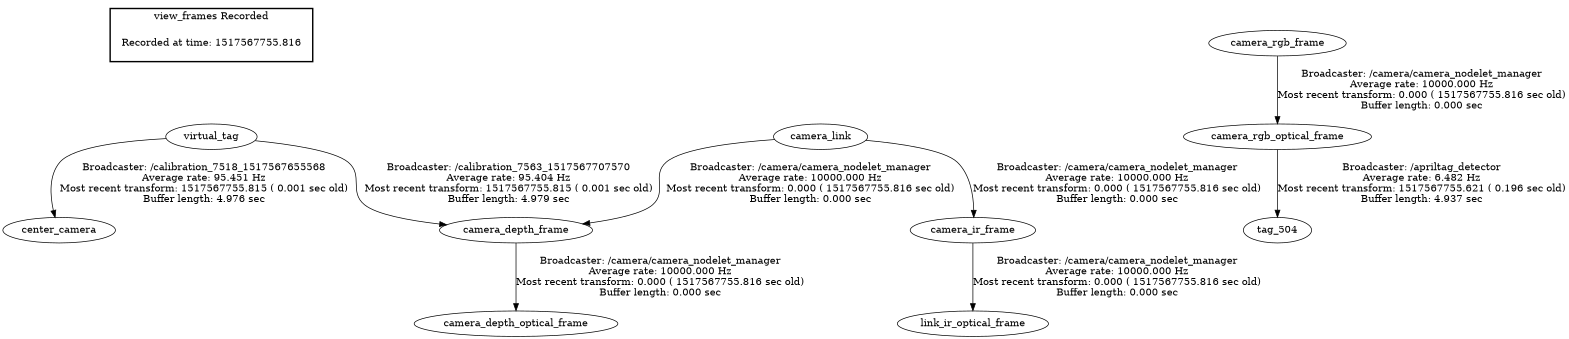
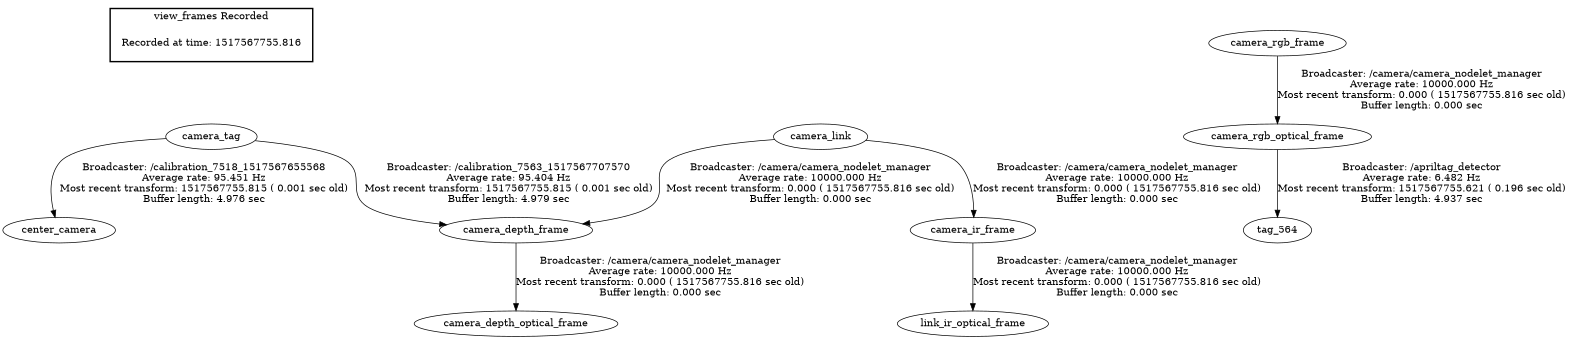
  digraph {
    "Recorded at time: 1517567755.816" [shape=plaintext]
-   virtual_tag
+   virtual_tag [label=camera_tag]
    camera_link
    camera_depth_frame
    camera_ir_frame
    camera_rgb_frame
    camera_rgb_optical_frame
    camera_depth_optical_frame
    n9 [label=link_ir_optical_frame]
-   tag_504
+   tag_504 [label=tag_564]
    center_camera
    subgraph cluster_1 {
      color=black
      label="view_frames Recorded"
      style=bold
      "Recorded at time: 1517567755.816"
    }
    "Recorded at time: 1517567755.816" -> virtual_tag [style=invis]
    virtual_tag -> camera_depth_frame [label="Broadcaster: /calibration_7563_1517567707570\nAverage rate: 95.404 Hz\nMost recent transform: 1517567755.815 ( 0.001 sec old)\nBuffer length: 4.979 sec\n"]
    virtual_tag -> center_camera [label="Broadcaster: /calibration_7518_1517567655568\nAverage rate: 95.451 Hz\nMost recent transform: 1517567755.815 ( 0.001 sec old)\nBuffer length: 4.976 sec\n"]
    camera_link -> camera_depth_frame [label="Broadcaster: /camera/camera_nodelet_manager\nAverage rate: 10000.000 Hz\nMost recent transform: 0.000 ( 1517567755.816 sec old)\nBuffer length: 0.000 sec\n"]
    camera_link -> camera_ir_frame [label="Broadcaster: /camera/camera_nodelet_manager\nAverage rate: 10000.000 Hz\nMost recent transform: 0.000 ( 1517567755.816 sec old)\nBuffer length: 0.000 sec\n"]
    camera_depth_frame -> camera_depth_optical_frame [label="Broadcaster: /camera/camera_nodelet_manager\nAverage rate: 10000.000 Hz\nMost recent transform: 0.000 ( 1517567755.816 sec old)\nBuffer length: 0.000 sec\n"]
    camera_ir_frame -> n9 [label="Broadcaster: /camera/camera_nodelet_manager\nAverage rate: 10000.000 Hz\nMost recent transform: 0.000 ( 1517567755.816 sec old)\nBuffer length: 0.000 sec\n"]
    camera_rgb_frame -> camera_rgb_optical_frame [label="Broadcaster: /camera/camera_nodelet_manager\nAverage rate: 10000.000 Hz\nMost recent transform: 0.000 ( 1517567755.816 sec old)\nBuffer length: 0.000 sec\n"]
    camera_rgb_optical_frame -> tag_504 [label="Broadcaster: /apriltag_detector\nAverage rate: 6.482 Hz\nMost recent transform: 1517567755.621 ( 0.196 sec old)\nBuffer length: 4.937 sec\n"]
  }
